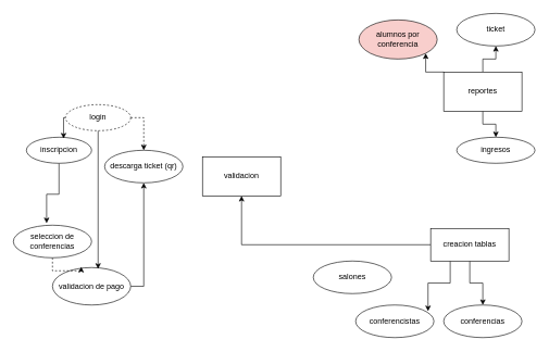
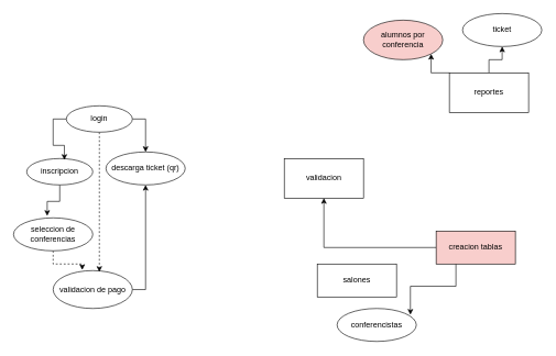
  <mxCell id="0" />
  <mxCell id="1" parent="0" />
- <mxCell id="2" value="validacion" style="rounded=0;whiteSpace=wrap;html=1;" vertex="1" parent="1"><mxGeometry x="310" y="240" width="120" height="60" as="geometry" /></mxCell>
+ <mxCell id="2" value="validacion" style="rounded=0;whiteSpace=wrap;html=1;" vertex="1" parent="1"><mxGeometry x="430" y="240" width="120" height="60" as="geometry" /></mxCell>
  <mxCell id="3" style="edgeStyle=orthogonalEdgeStyle;rounded=0;orthogonalLoop=1;jettySize=auto;html=1;entryX=0.5;entryY=1;entryDx=0;entryDy=0;" edge="1" parent="1" source="6" target="24"><mxGeometry relative="1" as="geometry" /></mxCell>
  <mxCell id="4" style="edgeStyle=orthogonalEdgeStyle;rounded=0;orthogonalLoop=1;jettySize=auto;html=1;exitX=0;exitY=0;exitDx=0;exitDy=0;entryX=1;entryY=1;entryDx=0;entryDy=0;" edge="1" parent="1" source="6" target="22"><mxGeometry relative="1" as="geometry" /></mxCell>
- <mxCell id="5" style="edgeStyle=orthogonalEdgeStyle;rounded=0;orthogonalLoop=1;jettySize=auto;html=1;entryX=0.5;entryY=0;entryDx=0;entryDy=0;" edge="1" parent="1" source="6" target="23"><mxGeometry relative="1" as="geometry" /></mxCell>
  <mxCell id="6" value="reportes" style="rounded=0;whiteSpace=wrap;html=1;" vertex="1" parent="1"><mxGeometry x="680" y="110" width="120" height="60" as="geometry" /></mxCell>
- <mxCell id="7" style="edgeStyle=orthogonalEdgeStyle;rounded=0;orthogonalLoop=1;jettySize=auto;html=1;entryX=0.5;entryY=0;entryDx=0;entryDy=0;" edge="1" parent="1" source="10" target="25"><mxGeometry relative="1" as="geometry" /></mxCell>
  <mxCell id="8" style="edgeStyle=orthogonalEdgeStyle;rounded=0;orthogonalLoop=1;jettySize=auto;html=1;entryX=0.925;entryY=0.19;entryDx=0;entryDy=0;entryPerimeter=0;exitX=0.25;exitY=1;exitDx=0;exitDy=0;" edge="1" parent="1" source="10" target="26"><mxGeometry relative="1" as="geometry" /></mxCell>
  <mxCell id="9" style="edgeStyle=orthogonalEdgeStyle;rounded=0;orthogonalLoop=1;jettySize=auto;html=1;" edge="1" parent="1" source="10" target="2"><mxGeometry relative="1" as="geometry" /></mxCell>
- <mxCell id="10" value="creacion tablas" style="rounded=0;whiteSpace=wrap;html=1;" vertex="1" parent="1"><mxGeometry x="660" y="350" width="120" height="50" as="geometry" /></mxCell>
+ <mxCell id="10" value="creacion tablas" style="rounded=0;whiteSpace=wrap;html=1;fillColor=#f8cecc;" vertex="1" parent="1"><mxGeometry x="660" y="350" width="120" height="50" as="geometry" /></mxCell>
  <mxCell id="11" style="edgeStyle=orthogonalEdgeStyle;rounded=0;orthogonalLoop=1;jettySize=auto;html=1;entryX=0.425;entryY=-0.06;entryDx=0;entryDy=0;entryPerimeter=0;" edge="1" parent="1" source="12" target="16"><mxGeometry relative="1" as="geometry" /></mxCell>
- <mxCell id="12" value="inscripcion" style="ellipse;whiteSpace=wrap;html=1;" vertex="1" parent="1"><mxGeometry x="40" y="210" width="100" height="40" as="geometry" /></mxCell>
+ <mxCell id="12" value="inscripcion" style="ellipse;whiteSpace=wrap;html=1;" vertex="1" parent="1"><mxGeometry x="40" y="240" width="100" height="40" as="geometry" /></mxCell>
  <mxCell id="13" style="edgeStyle=orthogonalEdgeStyle;rounded=0;orthogonalLoop=1;jettySize=auto;html=1;" edge="1" parent="1" source="14" target="21"><mxGeometry relative="1" as="geometry"><mxPoint x="220" y="290" as="targetPoint" /><Array as="points"><mxPoint x="220" y="439" /></Array></mxGeometry></mxCell>
  <mxCell id="14" value="validacion de pago" style="ellipse;whiteSpace=wrap;html=1;" vertex="1" parent="1"><mxGeometry x="80" y="410" width="120" height="57.5" as="geometry" /></mxCell>
  <mxCell id="15" style="edgeStyle=orthogonalEdgeStyle;rounded=0;orthogonalLoop=1;jettySize=auto;html=1;entryX=0.367;entryY=-0.017;entryDx=0;entryDy=0;entryPerimeter=0;dashed=1;" edge="1" parent="1" source="16" target="14"><mxGeometry relative="1" as="geometry" /></mxCell>
- <mxCell id="16" value="seleccion de conferencias" style="ellipse;whiteSpace=wrap;html=1;" vertex="1" parent="1"><mxGeometry x="20" y="345" width="120" height="50" as="geometry" /></mxCell>
+ <mxCell id="16" value="seleccion de conferencias" style="ellipse;whiteSpace=wrap;html=1;" vertex="1" parent="1"><mxGeometry y="330" width="120" height="50" as="geometry" x="20" /></mxCell>
  <mxCell id="17" style="edgeStyle=orthogonalEdgeStyle;rounded=0;orthogonalLoop=1;jettySize=auto;html=1;entryX=0.57;entryY=0.05;entryDx=0;entryDy=0;entryPerimeter=0;exitX=0;exitY=0.5;exitDx=0;exitDy=0;" edge="1" parent="1" source="20" target="12"><mxGeometry relative="1" as="geometry" /></mxCell>
- <mxCell id="18" style="edgeStyle=orthogonalEdgeStyle;rounded=0;orthogonalLoop=1;jettySize=auto;html=1;exitX=1;exitY=0.5;exitDx=0;exitDy=0;dashed=1;" edge="1" parent="1" source="20" target="21"><mxGeometry relative="1" as="geometry" /></mxCell>
- <mxCell id="19" style="edgeStyle=orthogonalEdgeStyle;rounded=0;orthogonalLoop=1;jettySize=auto;html=1;entryX=0.583;entryY=0.035;entryDx=0;entryDy=0;entryPerimeter=0;" edge="1" parent="1" source="20" target="14"><mxGeometry relative="1" as="geometry" /></mxCell>
- <mxCell id="20" value="login" style="ellipse;whiteSpace=wrap;html=1;dashed=1;" vertex="1" parent="1"><mxGeometry x="100" y="160" width="100" height="40" as="geometry" /></mxCell>
+ <mxCell id="18" style="edgeStyle=orthogonalEdgeStyle;rounded=0;orthogonalLoop=1;jettySize=auto;html=1;exitX=1;exitY=0.5;exitDx=0;exitDy=0;" edge="1" parent="1" source="20" target="21"><mxGeometry relative="1" as="geometry" /></mxCell>
+ <mxCell id="19" style="edgeStyle=orthogonalEdgeStyle;rounded=0;orthogonalLoop=1;jettySize=auto;html=1;entryX=0.583;entryY=0.035;entryDx=0;entryDy=0;entryPerimeter=0;dashed=1;" edge="1" parent="1" source="20" target="14"><mxGeometry relative="1" as="geometry" /></mxCell>
+ <mxCell id="20" value="login" style="ellipse;whiteSpace=wrap;html=1;" vertex="1" parent="1"><mxGeometry x="100" y="160" width="100" height="40" as="geometry" /></mxCell>
  <mxCell id="21" value="descarga ticket (qr)" style="ellipse;whiteSpace=wrap;html=1;" vertex="1" parent="1"><mxGeometry x="160" y="230" width="120" height="50" as="geometry" /></mxCell>
  <mxCell id="22" value="alumnos por conferencia&lt;br&gt;" style="ellipse;whiteSpace=wrap;html=1;fillColor=#f8cecc;" vertex="1" parent="1"><mxGeometry x="550" y="30" width="120" height="60" as="geometry" /></mxCell>
- <mxCell id="23" value="ingresos" style="ellipse;whiteSpace=wrap;html=1;" vertex="1" parent="1"><mxGeometry x="700" y="210" width="120" height="40" as="geometry" /></mxCell>
  <mxCell id="24" value="ticket" style="ellipse;whiteSpace=wrap;html=1;" vertex="1" parent="1"><mxGeometry x="700" y="20" width="120" height="50" as="geometry" /></mxCell>
- <mxCell id="25" value="conferencias" style="ellipse;whiteSpace=wrap;html=1;" vertex="1" parent="1"><mxGeometry x="680" y="467.5" width="120" height="50" as="geometry" /></mxCell>
- <mxCell id="26" value="conferencistas" style="ellipse;whiteSpace=wrap;html=1;" vertex="1" parent="1"><mxGeometry x="545" y="467.5" width="120" height="50" as="geometry" /></mxCell>
- <mxCell id="27" value="salones" style="ellipse;whiteSpace=wrap;html=1;" vertex="1" parent="1"><mxGeometry x="480" y="400" width="120" height="50" as="geometry" /></mxCell>
+ <mxCell id="26" value="conferencistas" style="ellipse;whiteSpace=wrap;html=1;" vertex="1" parent="1"><mxGeometry x="510" y="467.5" width="120" height="50" as="geometry" /></mxCell>
+ <mxCell id="27" value="salones" style="whiteSpace=wrap;html=1;rounded=0;" vertex="1" parent="1"><mxGeometry x="480" y="400" width="120" height="50" as="geometry" /></mxCell>
